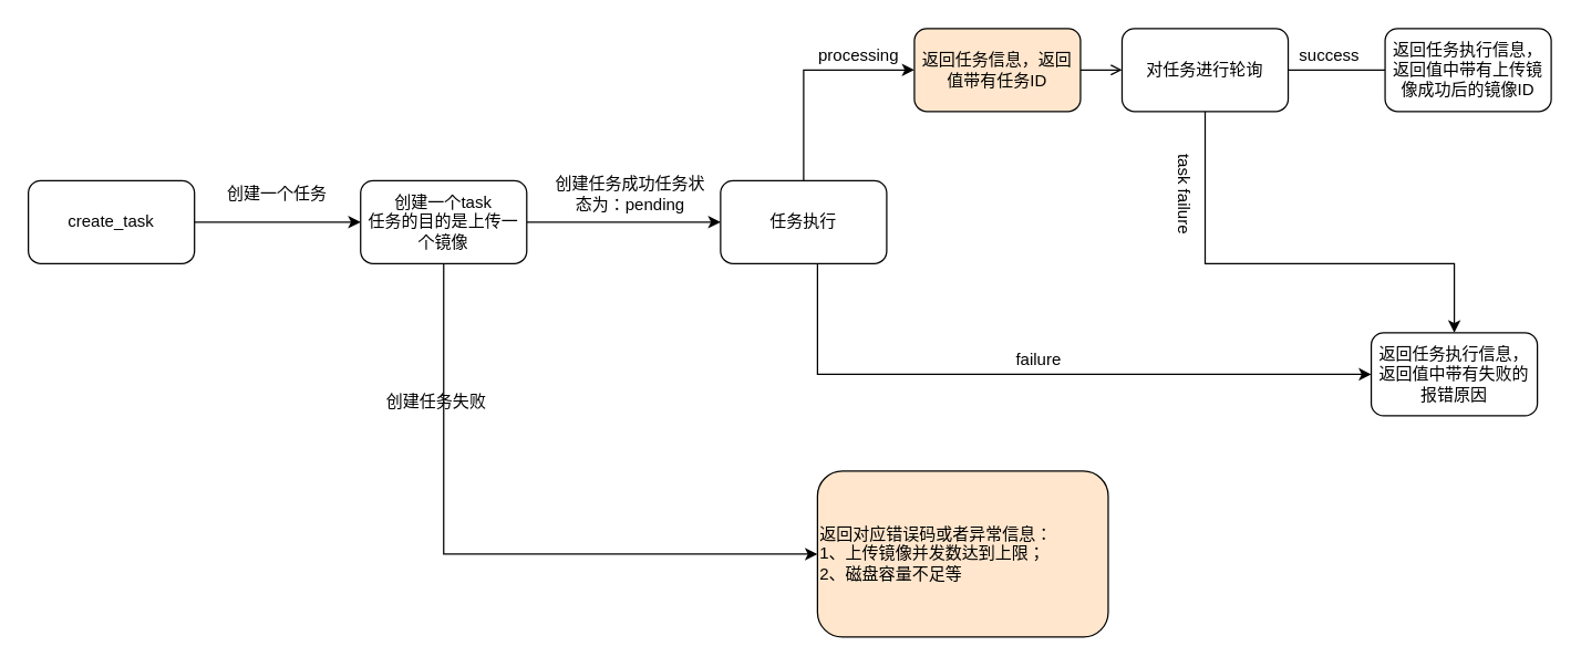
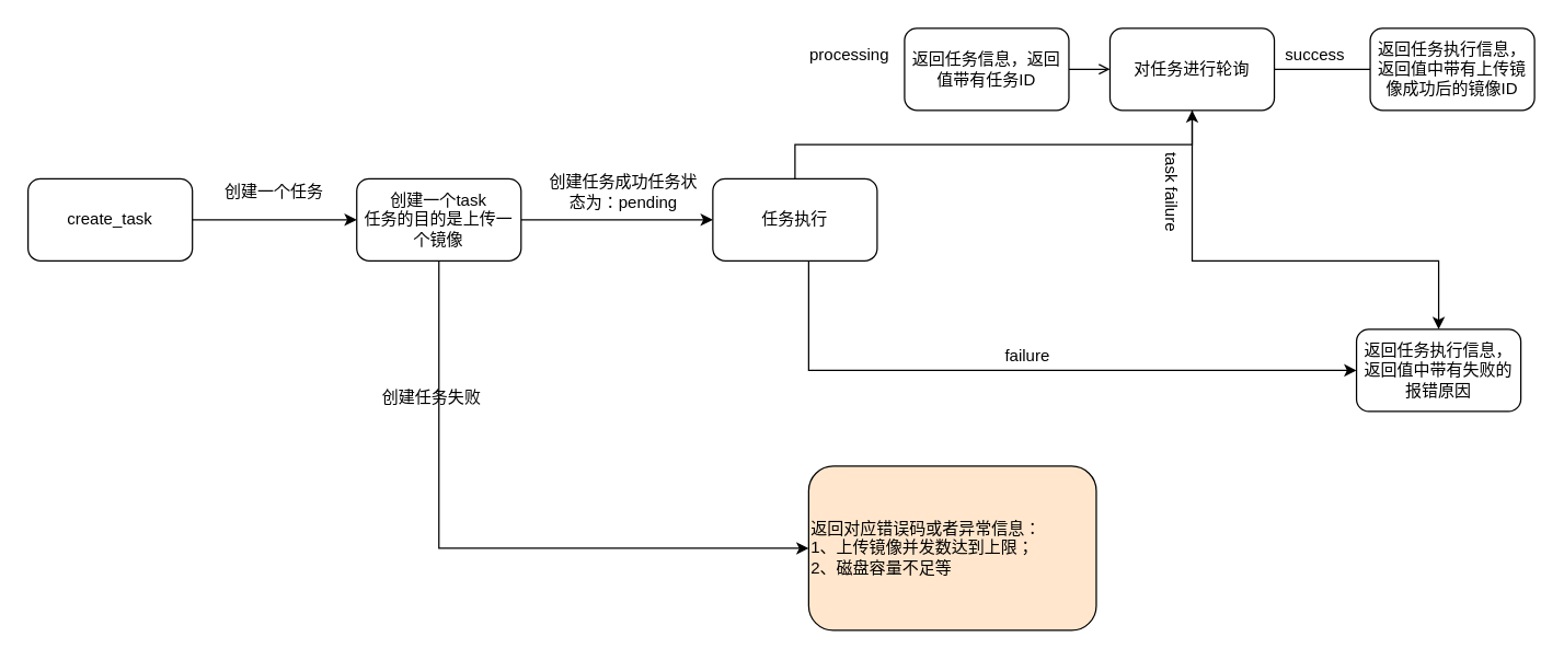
  <mxCell id="0" />
  <mxCell id="1" parent="0" />
  <mxCell id="2" style="edgeStyle=orthogonalEdgeStyle;rounded=0;orthogonalLoop=1;jettySize=auto;html=1;entryX=0;entryY=0.5;entryDx=0;entryDy=0;" edge="1" parent="1" source="3" target="20"><mxGeometry relative="1" as="geometry" /></mxCell>
  <mxCell id="3" value="create_task" style="rounded=1;whiteSpace=wrap;html=1;" vertex="1" parent="1"><mxGeometry x="20" y="130" width="120" height="60" as="geometry" /></mxCell>
- <mxCell id="4" style="edgeStyle=orthogonalEdgeStyle;rounded=0;orthogonalLoop=1;jettySize=auto;html=1;entryX=0;entryY=0.5;entryDx=0;entryDy=0;exitX=0.5;exitY=0;exitDx=0;exitDy=0;" edge="1" parent="1" source="6" target="8"><mxGeometry relative="1" as="geometry" /></mxCell>
+ <mxCell id="4" style="edgeStyle=orthogonalEdgeStyle;rounded=0;orthogonalLoop=1;jettySize=auto;html=1;exitX=0.5;exitY=0;exitDx=0;exitDy=0;" edge="1" parent="1" source="6" target="16"><mxGeometry relative="1" as="geometry" /></mxCell>
  <mxCell id="5" style="edgeStyle=orthogonalEdgeStyle;rounded=0;orthogonalLoop=1;jettySize=auto;html=1;entryX=0;entryY=0.5;entryDx=0;entryDy=0;" edge="1" parent="1" source="6" target="10"><mxGeometry relative="1" as="geometry"><Array as="points"><mxPoint x="590" y="270" /></Array></mxGeometry></mxCell>
  <mxCell id="6" value="任务执行" style="rounded=1;whiteSpace=wrap;html=1;" vertex="1" parent="1"><mxGeometry x="520" y="130" width="120" height="60" as="geometry" /></mxCell>
  <mxCell id="7" style="edgeStyle=orthogonalEdgeStyle;rounded=0;orthogonalLoop=1;jettySize=auto;html=1;entryX=0;entryY=0.5;entryDx=0;entryDy=0;endArrow=open;" edge="1" parent="1" source="8" target="16"><mxGeometry relative="1" as="geometry" /></mxCell>
- <mxCell id="8" value="返回任务信息，返回值带有任务ID" style="rounded=1;whiteSpace=wrap;html=1;fillColor=#ffe6cc;" vertex="1" parent="1"><mxGeometry x="660" y="20" width="120" height="60" as="geometry" /></mxCell>
+ <mxCell id="8" value="返回任务信息，返回值带有任务ID" style="rounded=1;whiteSpace=wrap;html=1;" vertex="1" parent="1"><mxGeometry x="660" y="20" width="120" height="60" as="geometry" /></mxCell>
  <mxCell id="9" value="success" style="text;html=1;strokeColor=none;fillColor=none;align=center;verticalAlign=middle;whiteSpace=wrap;rounded=0;" vertex="1" parent="1"><mxGeometry x="920" y="30" width="80" height="20" as="geometry" /></mxCell>
  <mxCell id="10" value="返回任务执行信息，返回值中带有失败的报错原因" style="rounded=1;whiteSpace=wrap;html=1;" vertex="1" parent="1"><mxGeometry x="990" y="240" width="120" height="60" as="geometry" /></mxCell>
  <mxCell id="11" value="failure" style="text;html=1;strokeColor=none;fillColor=none;align=center;verticalAlign=middle;whiteSpace=wrap;rounded=0;" vertex="1" parent="1"><mxGeometry x="710" y="250" width="80" height="20" as="geometry" /></mxCell>
  <mxCell id="12" value="processing" style="text;html=1;strokeColor=none;fillColor=none;align=center;verticalAlign=middle;whiteSpace=wrap;rounded=0;" vertex="1" parent="1"><mxGeometry x="580" y="30" width="80" height="20" as="geometry" /></mxCell>
  <mxCell id="13" value="创建任务成功任务状态为：pending" style="text;html=1;strokeColor=none;fillColor=none;align=center;verticalAlign=middle;whiteSpace=wrap;rounded=0;" vertex="1" parent="1"><mxGeometry x="400" y="130" width="110" height="20" as="geometry" /></mxCell>
  <mxCell id="14" style="edgeStyle=orthogonalEdgeStyle;rounded=0;orthogonalLoop=1;jettySize=auto;html=1;entryX=0;entryY=0.5;entryDx=0;entryDy=0;endArrow=none;" edge="1" parent="1" source="16" target="17"><mxGeometry relative="1" as="geometry" /></mxCell>
  <mxCell id="15" style="edgeStyle=orthogonalEdgeStyle;rounded=0;orthogonalLoop=1;jettySize=auto;html=1;entryX=0.5;entryY=0;entryDx=0;entryDy=0;" edge="1" parent="1" source="16" target="10"><mxGeometry relative="1" as="geometry"><Array as="points"><mxPoint x="870" y="190" /><mxPoint x="1050" y="190" /></Array></mxGeometry></mxCell>
  <mxCell id="16" value="对任务进行轮询" style="rounded=1;whiteSpace=wrap;html=1;" vertex="1" parent="1"><mxGeometry x="810" y="20" width="120" height="60" as="geometry" /></mxCell>
  <mxCell id="17" value="&lt;span&gt;返回任务执行信息，返回值中带有上传镜像成功后的镜像ID&lt;/span&gt;" style="rounded=1;whiteSpace=wrap;html=1;" vertex="1" parent="1"><mxGeometry x="1000" y="20" width="120" height="60" as="geometry" /></mxCell>
  <mxCell id="18" style="edgeStyle=orthogonalEdgeStyle;rounded=0;orthogonalLoop=1;jettySize=auto;html=1;entryX=0;entryY=0.5;entryDx=0;entryDy=0;" edge="1" parent="1" source="20" target="6"><mxGeometry relative="1" as="geometry" /></mxCell>
  <mxCell id="19" style="edgeStyle=orthogonalEdgeStyle;rounded=0;orthogonalLoop=1;jettySize=auto;html=1;entryX=0;entryY=0.5;entryDx=0;entryDy=0;" edge="1" parent="1" source="20" target="22"><mxGeometry relative="1" as="geometry"><mxPoint x="380" y="480" as="targetPoint" /><Array as="points"><mxPoint x="320" y="400" /></Array></mxGeometry></mxCell>
  <mxCell id="20" value="&lt;span&gt;创建一个task&lt;/span&gt;&lt;br&gt;&lt;span&gt;任务的目的是上传一个镜像&lt;/span&gt;" style="rounded=1;whiteSpace=wrap;html=1;" vertex="1" parent="1"><mxGeometry x="260" y="130" width="120" height="60" as="geometry" /></mxCell>
  <mxCell id="21" value="创建一个任务" style="text;html=1;strokeColor=none;fillColor=none;align=center;verticalAlign=middle;whiteSpace=wrap;rounded=0;" vertex="1" parent="1"><mxGeometry x="160" y="130" width="80" height="20" as="geometry" /></mxCell>
  <mxCell id="22" value="返回对应错误码或者异常信息：&lt;br&gt;1、上传镜像并发数达到上限；&lt;br&gt;2、磁盘容量不足等" style="rounded=1;whiteSpace=wrap;html=1;align=left;fillColor=#ffe6cc;" vertex="1" parent="1"><mxGeometry x="590" y="340" width="210" height="120" as="geometry" /></mxCell>
  <mxCell id="23" value="创建任务失败" style="text;html=1;strokeColor=none;fillColor=none;align=center;verticalAlign=middle;whiteSpace=wrap;rounded=0;" vertex="1" parent="1"><mxGeometry x="270" y="280" width="90" height="20" as="geometry" /></mxCell>
  <mxCell id="24" value="task failure" style="text;html=1;strokeColor=none;fillColor=none;align=center;verticalAlign=middle;whiteSpace=wrap;rounded=0;rotation=90;" vertex="1" parent="1"><mxGeometry x="810" y="130" width="90" height="20" as="geometry" /></mxCell>
